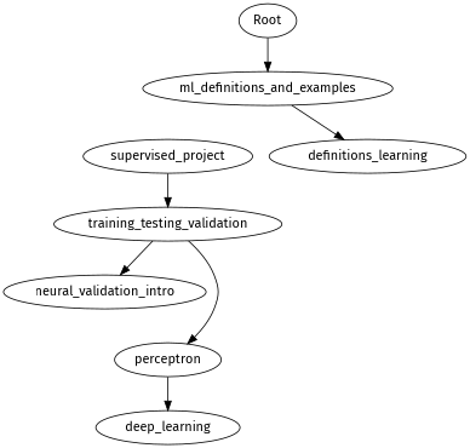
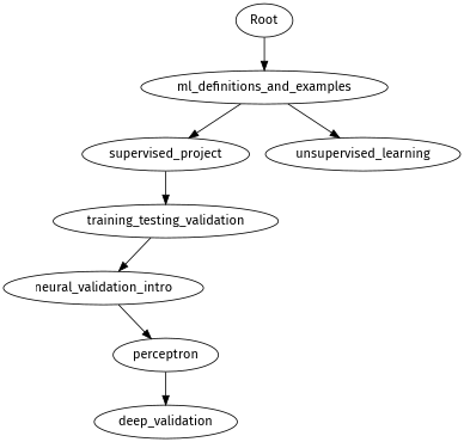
  strict digraph {
    fontname="Fira Sans"
    node [fontname="Fira Sans"]
    edge [contraint=true fontname="Fira Sans"]
    n1 [label=ml_definitions_and_examples]
    n2 [label=supervised_project]
-   n3 [label=definitions_learning]
+   n3 [label=unsupervised_learning]
    n4 [label=training_testing_validation]
    Root
    n6 [label=neural_validation_intro]
    n7 [label=perceptron]
-   n8 [label=deep_learning]
+   n8 [label=deep_validation]
+   n1 -> n2
    n1 -> n3
    n2 -> n4
    n4 -> n6
    Root -> n1
-   n4 -> n7
+   n6 -> n7
    n7 -> n8
  }
